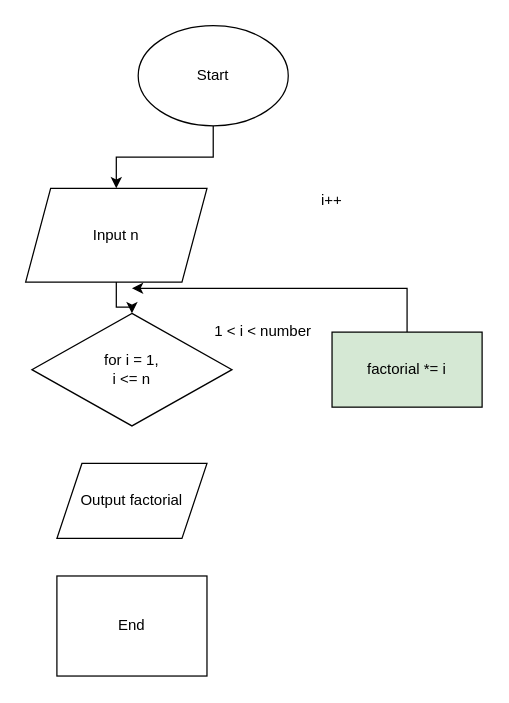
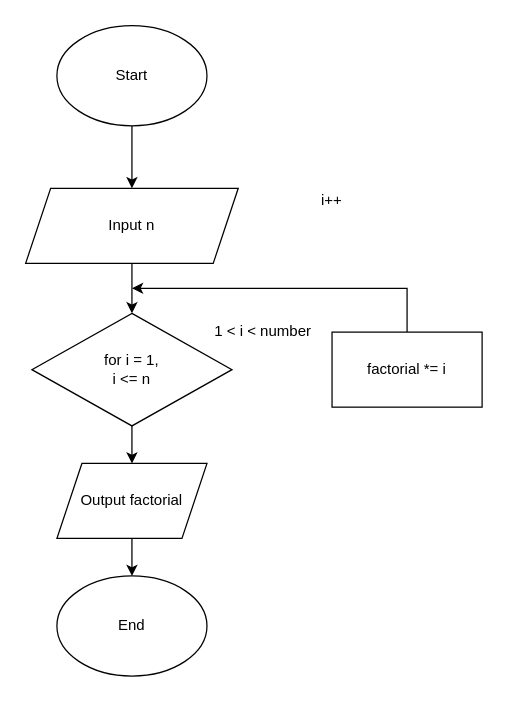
  <mxCell id="0" />
  <mxCell id="1" parent="0" />
  <mxCell id="2" value="" style="edgeStyle=orthogonalEdgeStyle;rounded=0;orthogonalLoop=1;jettySize=auto;html=1;" edge="1" parent="1" source="3" target="5"><mxGeometry relative="1" as="geometry" /></mxCell>
- <mxCell id="3" value="Start" style="ellipse;whiteSpace=wrap;html=1;" vertex="1" parent="1"><mxGeometry x="110" y="20" width="120" height="80" as="geometry" /></mxCell>
+ <mxCell id="3" value="Start" style="ellipse;whiteSpace=wrap;html=1;" vertex="1" parent="1"><mxGeometry x="45" y="20" width="120" height="80" as="geometry" /></mxCell>
  <mxCell id="4" value="" style="edgeStyle=orthogonalEdgeStyle;rounded=0;orthogonalLoop=1;jettySize=auto;html=1;" edge="1" parent="1" source="5" target="7"><mxGeometry relative="1" as="geometry" /></mxCell>
- <mxCell id="5" value="Input n" style="shape=parallelogram;perimeter=parallelogramPerimeter;whiteSpace=wrap;html=1;fixedSize=1;" vertex="1" parent="1"><mxGeometry x="20" y="150" width="145" height="75" as="geometry" /></mxCell>
+ <mxCell id="5" value="Input n" style="shape=parallelogram;perimeter=parallelogramPerimeter;whiteSpace=wrap;html=1;fixedSize=1;" vertex="1" parent="1"><mxGeometry x="20" y="150" width="170" height="60" as="geometry" /></mxCell>
+ <mxCell id="6" value="" style="edgeStyle=orthogonalEdgeStyle;rounded=0;orthogonalLoop=1;jettySize=auto;html=1;" edge="1" parent="1" source="7" target="13"><mxGeometry relative="1" as="geometry" /></mxCell>
  <mxCell id="7" value="for i = 1,&lt;br&gt;i &amp;lt;= n" style="rhombus;whiteSpace=wrap;html=1;" vertex="1" parent="1"><mxGeometry x="25" y="250" width="160" height="90" as="geometry" /></mxCell>
  <mxCell id="8" style="edgeStyle=orthogonalEdgeStyle;rounded=0;orthogonalLoop=1;jettySize=auto;html=1;" edge="1" parent="1" source="9"><mxGeometry relative="1" as="geometry"><mxPoint x="105" y="230" as="targetPoint" /><Array as="points"><mxPoint x="325" y="230" /></Array></mxGeometry></mxCell>
- <mxCell id="9" value="factorial *= i" style="rounded=0;whiteSpace=wrap;html=1;fillColor=#d5e8d4;" vertex="1" parent="1"><mxGeometry x="265" y="265" width="120" height="60" as="geometry" /></mxCell>
+ <mxCell id="9" value="factorial *= i" style="rounded=0;whiteSpace=wrap;html=1;" vertex="1" parent="1"><mxGeometry x="265" y="265" width="120" height="60" as="geometry" /></mxCell>
  <mxCell id="10" value="1 &amp;lt; i &amp;lt; number" style="text;html=1;strokeColor=none;fillColor=none;align=center;verticalAlign=middle;whiteSpace=wrap;rounded=0;" vertex="1" parent="1"><mxGeometry x="165" y="250" width="90" height="30" as="geometry" /></mxCell>
  <mxCell id="11" value="i++" style="text;html=1;strokeColor=none;fillColor=none;align=center;verticalAlign=middle;whiteSpace=wrap;rounded=0;" vertex="1" parent="1"><mxGeometry x="235" y="145" width="60" height="30" as="geometry" /></mxCell>
+ <mxCell id="12" value="" style="edgeStyle=orthogonalEdgeStyle;rounded=0;orthogonalLoop=1;jettySize=auto;html=1;" edge="1" parent="1" source="13" target="14"><mxGeometry relative="1" as="geometry" /></mxCell>
  <mxCell id="13" value="Output factorial" style="shape=parallelogram;perimeter=parallelogramPerimeter;whiteSpace=wrap;html=1;fixedSize=1;" vertex="1" parent="1"><mxGeometry x="45" y="370" width="120" height="60" as="geometry" /></mxCell>
- <mxCell id="14" value="End" style="whiteSpace=wrap;html=1;rounded=0;" vertex="1" parent="1"><mxGeometry x="45" y="460" width="120" height="80" as="geometry" /></mxCell>
+ <mxCell id="14" value="End" style="ellipse;whiteSpace=wrap;html=1;" vertex="1" parent="1"><mxGeometry x="45" y="460" width="120" height="80" as="geometry" /></mxCell>
